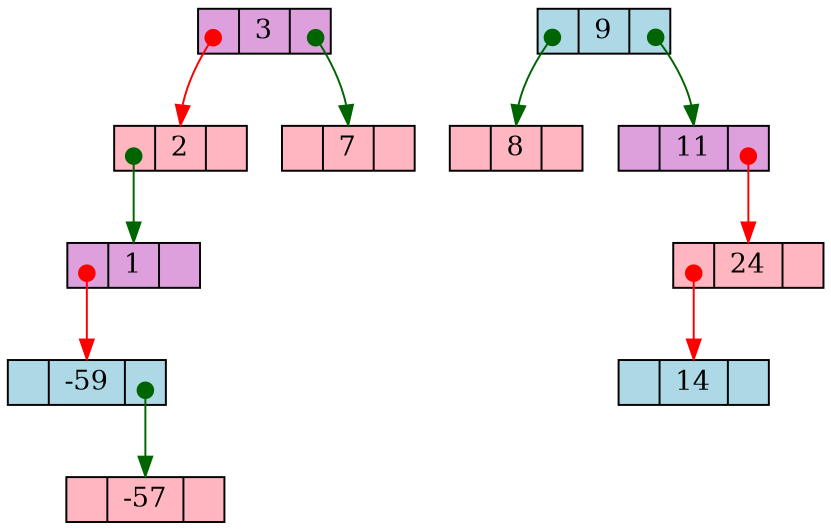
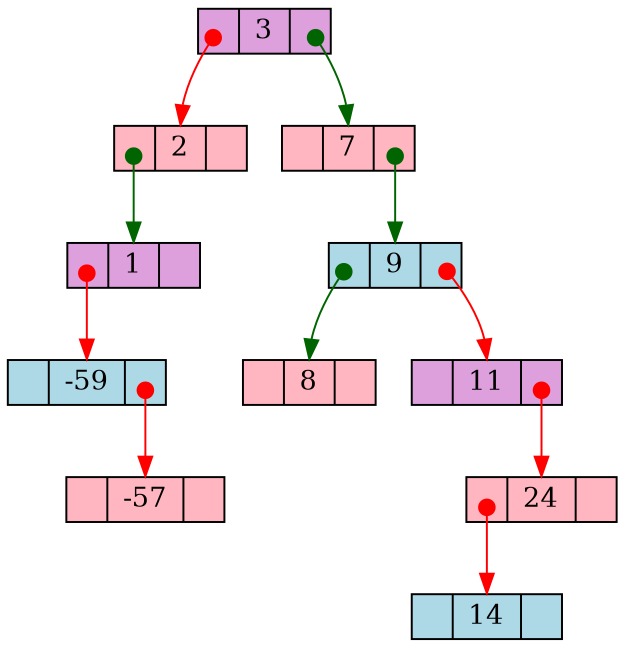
  digraph {
    node [fillcolor=lightpink shape=record style=filled]
    edge [arrowtail=dot color=red dir=both headport=valeur tailclip=false tailport="gauche:c"]
    n1 [fillcolor=plum height=.1 label="<gauche> | <valeur> 3 | <droit>"]
    n2 [height=.1 label="<gauche> | <valeur> 2 | <droit>"]
    n3 [height=.1 label="<gauche> | <valeur> 7 | <droit>"]
    n4 [fillcolor=plum height=.1 label="<gauche> | <valeur> 1 | <droit>"]
    n5 [fillcolor=lightblue height=.1 label="<gauche> | <valeur> 9 | <droit>"]
    n6 [fillcolor=lightblue height=.1 label="<gauche> | <valeur> -59 | <droit>"]
    n7 [height=.1 label="<gauche> | <valeur> -57 | <droit>"]
    n8 [height=.1 label="<gauche> | <valeur> 8 | <droit>"]
    n9 [fillcolor=plum height=.1 label="<gauche> | <valeur> 11 | <droit>"]
    n10 [height=.1 label="<gauche> | <valeur> 24 | <droit>"]
    n11 [fillcolor=lightblue height=.1 label="<gauche> | <valeur> 14 | <droit>"]
    n1 -> n2
    n1 -> n3 [color=darkgreen tailport="droit:c"]
    n2 -> n4 [color=darkgreen]
+   n3 -> n5 [color=darkgreen tailport="droit:c"]
    n4 -> n6
    n5 -> n8 [color=darkgreen]
-   n5 -> n9 [color=darkgreen tailport="droit:c"]
-   n6 -> n7 [color=darkgreen tailport="droit:c"]
+   n5 -> n9 [tailport="droit:c"]
+   n6 -> n7 [tailport="droit:c"]
    n9 -> n10 [tailport="droit:c"]
    n10 -> n11
  }
